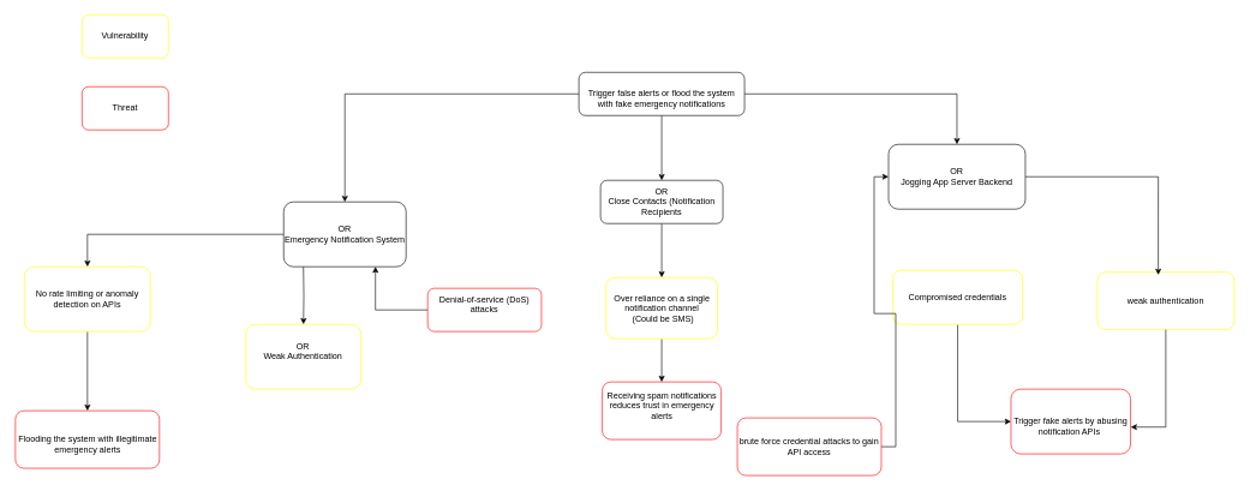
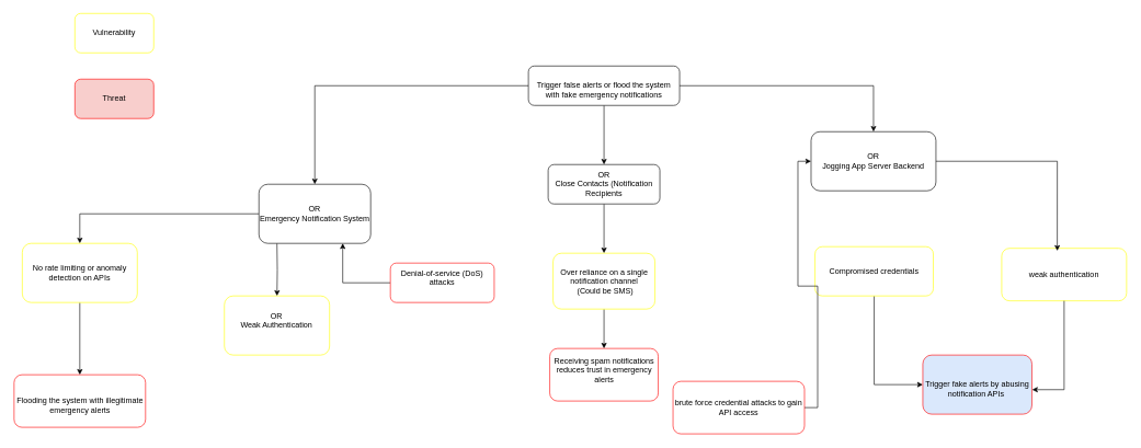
  <mxCell id="0" />
  <mxCell id="1" parent="0" />
  <mxCell id="2" style="edgeStyle=orthogonalEdgeStyle;rounded=0;orthogonalLoop=1;jettySize=auto;html=1;" edge="1" parent="1" source="5" target="8"><mxGeometry relative="1" as="geometry" /></mxCell>
  <mxCell id="3" style="edgeStyle=orthogonalEdgeStyle;rounded=0;orthogonalLoop=1;jettySize=auto;html=1;entryX=0.5;entryY=0;entryDx=0;entryDy=0;" edge="1" parent="1" source="5" target="9"><mxGeometry relative="1" as="geometry" /></mxCell>
  <mxCell id="4" style="edgeStyle=orthogonalEdgeStyle;rounded=0;orthogonalLoop=1;jettySize=auto;html=1;entryX=0.5;entryY=0;entryDx=0;entryDy=0;" edge="1" parent="1" source="5" target="20"><mxGeometry relative="1" as="geometry" /></mxCell>
  <mxCell id="5" value="&lt;p style=&quot;text-indent:-18.0pt;mso-list:l0 level1 lfo1&quot; class=&quot;MsoListParagraph&quot;&gt;&lt;span style=&quot;font-family:&amp;quot;Times New Roman&amp;quot;,serif;mso-ascii-theme-font:major-bidi;&lt;br/&gt;mso-fareast-font-family:&amp;quot;Times New Roman&amp;quot;;mso-fareast-theme-font:major-bidi;&lt;br/&gt;mso-hansi-theme-font:major-bidi;mso-bidi-theme-font:major-bidi&quot;&gt;&lt;span style=&quot;font-variant-numeric: normal; font-variant-east-asian: normal; font-variant-alternates: normal; font-size-adjust: none; font-kerning: auto; font-optical-sizing: auto; font-feature-settings: normal; font-variation-settings: normal; font-variant-position: normal; font-variant-emoji: normal; font-stretch: normal; font-size: 7pt; line-height: normal; font-family: &amp;quot;Times New Roman&amp;quot;;&quot;&gt;&amp;nbsp; &amp;nbsp;&lt;br&gt;&lt;/span&gt;&lt;/span&gt;&lt;span dir=&quot;LTR&quot;&gt;&lt;/span&gt;&lt;span style=&quot;font-family:&lt;br/&gt;&amp;quot;Times New Roman&amp;quot;,serif;mso-ascii-theme-font:major-bidi;mso-hansi-theme-font:&lt;br/&gt;major-bidi;mso-bidi-theme-font:major-bidi&quot;&gt;Trigger false alerts or flood the system&lt;br&gt;with fake emergency notifications&lt;/span&gt;&lt;/p&gt;" style="rounded=1;whiteSpace=wrap;html=1;" vertex="1" parent="1"><mxGeometry x="803" y="100" width="230" height="60" as="geometry" /></mxCell>
  <mxCell id="6" style="edgeStyle=orthogonalEdgeStyle;rounded=0;orthogonalLoop=1;jettySize=auto;html=1;" edge="1" parent="1" target="10"><mxGeometry relative="1" as="geometry"><mxPoint x="420.46" y="370" as="sourcePoint" /></mxGeometry></mxCell>
  <mxCell id="7" style="edgeStyle=orthogonalEdgeStyle;rounded=0;orthogonalLoop=1;jettySize=auto;html=1;exitX=0;exitY=0.5;exitDx=0;exitDy=0;entryX=0.5;entryY=0;entryDx=0;entryDy=0;" edge="1" parent="1" source="8" target="12"><mxGeometry relative="1" as="geometry"><mxPoint x="-57" y="390" as="targetPoint" /></mxGeometry></mxCell>
  <mxCell id="8" value="OR&lt;br&gt;Emergency Notification System" style="rounded=1;whiteSpace=wrap;html=1;" vertex="1" parent="1"><mxGeometry y="280" width="170" height="90" as="geometry" x="393" /></mxCell>
  <mxCell id="9" value="OR&lt;br&gt;Jogging App Server Backend" style="rounded=1;whiteSpace=wrap;html=1;" vertex="1" parent="1"><mxGeometry x="1233" y="200" width="190" height="90" as="geometry" /></mxCell>
  <mxCell id="10" value="OR&lt;br&gt;Weak Authentication&lt;div&gt;&lt;br/&gt;&lt;/div&gt;" style="rounded=1;whiteSpace=wrap;html=1;strokeColor=yellow;" vertex="1" parent="1"><mxGeometry x="340.46" y="450" width="160" height="90" as="geometry" /></mxCell>
  <mxCell id="11" style="edgeStyle=orthogonalEdgeStyle;rounded=0;orthogonalLoop=1;jettySize=auto;html=1;" edge="1" parent="1" source="12" target="13"><mxGeometry relative="1" as="geometry" /></mxCell>
  <mxCell id="12" value="&lt;div&gt;No rate limiting or anomaly detection on APIs&lt;/div&gt;" style="rounded=1;whiteSpace=wrap;html=1;strokeColor=yellow;" vertex="1" parent="1"><mxGeometry x="33" y="370" width="175" height="90" as="geometry" /></mxCell>
  <mxCell id="13" value="&lt;br&gt;Flooding the system with illegitimate emergency alerts" style="rounded=1;whiteSpace=wrap;html=1;strokeColor=red;" vertex="1" parent="1"><mxGeometry x="20.5" y="570" width="200" height="80" as="geometry" /></mxCell>
  <mxCell id="14" style="edgeStyle=orthogonalEdgeStyle;rounded=0;orthogonalLoop=1;jettySize=auto;html=1;entryX=0;entryY=0.5;entryDx=0;entryDy=0;" edge="1" parent="1" source="15" target="18"><mxGeometry relative="1" as="geometry" /></mxCell>
  <mxCell id="15" value="Compromised credentials" style="rounded=1;whiteSpace=wrap;html=1;strokeColor=yellow;" vertex="1" parent="1"><mxGeometry x="1239" y="375" width="180" height="75" as="geometry" /></mxCell>
  <mxCell id="16" value="&lt;div&gt;weak authentication&lt;/div&gt;" style="rounded=1;whiteSpace=wrap;html=1;strokeColor=yellow;" vertex="1" parent="1"><mxGeometry x="1523" y="377.5" width="190" height="80" as="geometry" /></mxCell>
  <mxCell id="17" style="edgeStyle=orthogonalEdgeStyle;rounded=0;orthogonalLoop=1;jettySize=auto;html=1;entryX=0.445;entryY=0.048;entryDx=0;entryDy=0;entryPerimeter=0;" edge="1" parent="1" source="9" target="16"><mxGeometry relative="1" as="geometry" /></mxCell>
- <mxCell id="18" value="&lt;br&gt;Trigger fake alerts by abusing notification APIs&amp;nbsp;" style="rounded=1;whiteSpace=wrap;html=1;strokeColor=red;" vertex="1" parent="1"><mxGeometry x="1403" y="540" width="166" height="90" as="geometry" /></mxCell>
+ <mxCell id="18" value="&lt;br&gt;Trigger fake alerts by abusing notification APIs&amp;nbsp;" style="rounded=1;whiteSpace=wrap;html=1;strokeColor=red;fillColor=#dae8fc;" vertex="1" parent="1"><mxGeometry x="1403" y="540" width="166" height="90" as="geometry" /></mxCell>
  <mxCell id="19" style="edgeStyle=orthogonalEdgeStyle;rounded=0;orthogonalLoop=1;jettySize=auto;html=1;entryX=0.5;entryY=0;entryDx=0;entryDy=0;" edge="1" parent="1" source="20" target="23"><mxGeometry relative="1" as="geometry" /></mxCell>
  <mxCell id="20" value="&lt;br&gt;OR&lt;br&gt;Close Contacts (Notification Recipients&lt;div&gt;&lt;br/&gt;&lt;/div&gt;" style="rounded=1;whiteSpace=wrap;html=1;" vertex="1" parent="1"><mxGeometry x="833" y="250" width="170" height="60" as="geometry" /></mxCell>
  <mxCell id="21" style="edgeStyle=orthogonalEdgeStyle;rounded=0;orthogonalLoop=1;jettySize=auto;html=1;entryX=1.002;entryY=0.586;entryDx=0;entryDy=0;entryPerimeter=0;" edge="1" parent="1" source="16" target="18"><mxGeometry relative="1" as="geometry" /></mxCell>
  <mxCell id="22" style="edgeStyle=orthogonalEdgeStyle;rounded=0;orthogonalLoop=1;jettySize=auto;html=1;" edge="1" parent="1" source="23" target="24"><mxGeometry relative="1" as="geometry" /></mxCell>
  <mxCell id="23" value="&lt;br&gt; Over reliance on a single notification channel&lt;br&gt;&amp;nbsp;(Could be SMS)&lt;div&gt;&lt;br/&gt;&lt;/div&gt;" style="rounded=1;whiteSpace=wrap;html=1;strokeColor=yellow;" vertex="1" parent="1"><mxGeometry x="840.5" y="385" width="155" height="85" as="geometry" /></mxCell>
  <mxCell id="24" value="&#10;Receiving spam notifications reduces trust in emergency alerts&#10;&#10;" style="rounded=1;whiteSpace=wrap;html=1;strokeColor=red;" vertex="1" parent="1"><mxGeometry x="835.5" y="530" width="165" height="80" as="geometry" /></mxCell>
  <mxCell id="25" style="edgeStyle=orthogonalEdgeStyle;rounded=0;orthogonalLoop=1;jettySize=auto;html=1;entryX=0.75;entryY=1;entryDx=0;entryDy=0;" edge="1" parent="1" source="26" target="8"><mxGeometry relative="1" as="geometry" /></mxCell>
  <mxCell id="26" value="&#10;Denial-of-service (DoS) attacks&#10;&#10;" style="rounded=1;whiteSpace=wrap;html=1;strokeColor=red;" vertex="1" parent="1"><mxGeometry x="593" y="400" width="158" height="60" as="geometry" /></mxCell>
  <mxCell id="27" style="edgeStyle=orthogonalEdgeStyle;rounded=0;orthogonalLoop=1;jettySize=auto;html=1;entryX=0;entryY=0.5;entryDx=0;entryDy=0;" edge="1" parent="1" source="28" target="9"><mxGeometry relative="1" as="geometry" /></mxCell>
  <mxCell id="28" value="&lt;br&gt;brute force credential attacks to gain API access&lt;div&gt;&lt;br/&gt;&lt;/div&gt;" style="rounded=1;whiteSpace=wrap;html=1;strokeColor=red;" vertex="1" parent="1"><mxGeometry x="1023" y="580" width="200" height="80" as="geometry" /></mxCell>
  <mxCell id="29" value="Vulnerability" style="rounded=1;whiteSpace=wrap;html=1;strokeColor=yellow;" vertex="1" parent="1"><mxGeometry x="113" y="20" width="120" height="60" as="geometry" /></mxCell>
- <mxCell id="30" value="Threat" style="rounded=1;whiteSpace=wrap;html=1;strokeColor=red;" vertex="1" parent="1"><mxGeometry x="113" y="120" width="120" height="60" as="geometry" /></mxCell>
+ <mxCell id="30" value="Threat" style="rounded=1;whiteSpace=wrap;html=1;strokeColor=red;fillColor=#f8cecc;" vertex="1" parent="1"><mxGeometry x="113" y="120" width="120" height="60" as="geometry" /></mxCell>
